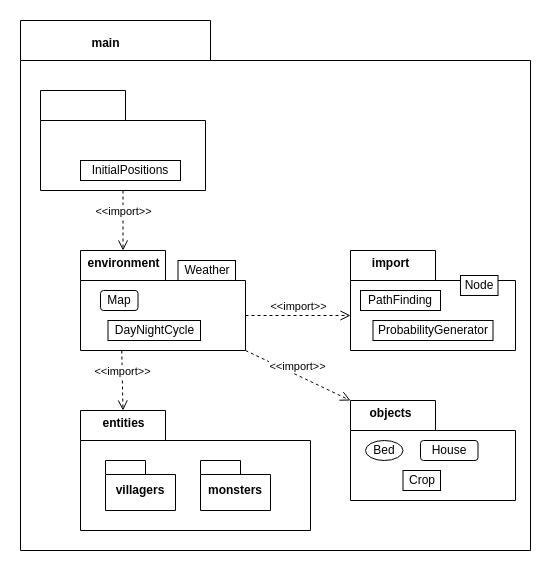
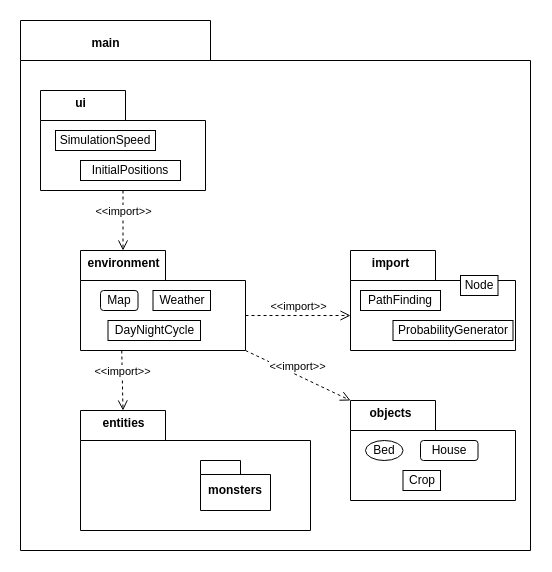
  <mxCell id="0" />
  <mxCell id="1" parent="0" />
  <mxCell id="2" value="" style="shape=folder;fontStyle=1;spacingTop=10;tabWidth=190;tabHeight=40;tabPosition=left;html=1;whiteSpace=wrap;labelPosition=center;verticalLabelPosition=middle;align=center;verticalAlign=middle;horizontal=1;" vertex="1" parent="1"><mxGeometry x="20" y="20" width="510" height="530" as="geometry" /></mxCell>
  <mxCell id="3" value="&amp;lt;&amp;lt;import&amp;gt;&amp;gt;" style="html=1;verticalAlign=bottom;endArrow=open;dashed=1;endSize=8;curved=0;rounded=0;exitX=0.5;exitY=1;exitDx=0;exitDy=0;exitPerimeter=0;entryX=0;entryY=0;entryDx=42.5;entryDy=0;entryPerimeter=0;" edge="1" parent="1" source="4" target="9"><mxGeometry relative="1" as="geometry"><mxPoint x="290" y="450" as="sourcePoint" /><mxPoint x="148" y="310" as="targetPoint" /><mxPoint as="offset" /></mxGeometry></mxCell>
  <mxCell id="4" value="" style="shape=folder;fontStyle=1;spacingTop=10;tabWidth=85;tabHeight=30;tabPosition=left;html=1;whiteSpace=wrap;" vertex="1" parent="1"><mxGeometry x="40" y="90" width="165" height="100" as="geometry" /></mxCell>
  <mxCell id="5" value="main" style="text;align=center;fontStyle=1;verticalAlign=middle;spacingLeft=3;spacingRight=3;strokeColor=none;rotatable=0;points=[[0,0.5],[1,0.5]];portConstraint=eastwest;html=1;" vertex="1" parent="1"><mxGeometry x="65" y="30" width="80" height="26" as="geometry" /></mxCell>
+ <mxCell id="6" value="ui" style="text;align=center;fontStyle=1;verticalAlign=middle;spacingLeft=3;spacingRight=3;strokeColor=none;rotatable=0;points=[[0,0.5],[1,0.5]];portConstraint=eastwest;html=1;" vertex="1" parent="1"><mxGeometry x="40" y="90" width="80" height="26" as="geometry" /></mxCell>
+ <mxCell id="7" value="SimulationSpeed" style="html=1;whiteSpace=wrap;" vertex="1" parent="1"><mxGeometry x="55" y="130" width="100" height="20" as="geometry" /></mxCell>
  <mxCell id="8" value="InitialPositions" style="html=1;whiteSpace=wrap;" vertex="1" parent="1"><mxGeometry x="80" y="160" width="100" height="20" as="geometry" /></mxCell>
  <mxCell id="9" value="" style="shape=folder;fontStyle=1;spacingTop=10;tabWidth=85;tabHeight=30;tabPosition=left;html=1;whiteSpace=wrap;" vertex="1" parent="1"><mxGeometry x="80" y="250" width="165" height="100" as="geometry" /></mxCell>
  <mxCell id="10" value="environment" style="text;align=center;fontStyle=1;verticalAlign=middle;spacingLeft=3;spacingRight=3;strokeColor=none;rotatable=0;points=[[0,0.5],[1,0.5]];portConstraint=eastwest;html=1;" vertex="1" parent="1"><mxGeometry x="82.5" y="250" width="80" height="26" as="geometry" /></mxCell>
  <mxCell id="11" value="" style="shape=folder;fontStyle=1;spacingTop=10;tabWidth=85;tabHeight=30;tabPosition=left;html=1;whiteSpace=wrap;" vertex="1" parent="1"><mxGeometry x="350" y="250" width="165" height="100" as="geometry" /></mxCell>
  <mxCell id="12" value="&amp;lt;&amp;lt;import&amp;gt;&amp;gt;" style="html=1;verticalAlign=bottom;endArrow=open;dashed=1;endSize=8;curved=0;rounded=0;exitX=0;exitY=0;exitDx=165;exitDy=65;exitPerimeter=0;entryX=0;entryY=0;entryDx=0;entryDy=65;entryPerimeter=0;" edge="1" parent="1" source="9" target="11"><mxGeometry relative="1" as="geometry"><mxPoint x="133" y="200" as="sourcePoint" /><mxPoint x="133" y="260" as="targetPoint" /><mxPoint as="offset" /></mxGeometry></mxCell>
  <mxCell id="13" value="import" style="text;align=center;fontStyle=1;verticalAlign=middle;spacingLeft=3;spacingRight=3;strokeColor=none;rotatable=0;points=[[0,0.5],[1,0.5]];portConstraint=eastwest;html=1;" vertex="1" parent="1"><mxGeometry x="350" y="250" width="80" height="26" as="geometry" /></mxCell>
  <mxCell id="14" value="" style="shape=folder;fontStyle=1;spacingTop=10;tabWidth=85;tabHeight=30;tabPosition=left;html=1;whiteSpace=wrap;" vertex="1" parent="1"><mxGeometry x="80" y="410" width="230" height="120" as="geometry" /></mxCell>
  <mxCell id="15" value="entities" style="text;align=center;fontStyle=1;verticalAlign=middle;spacingLeft=3;spacingRight=3;strokeColor=none;rotatable=0;points=[[0,0.5],[1,0.5]];portConstraint=eastwest;html=1;" vertex="1" parent="1"><mxGeometry x="82.5" y="410" width="80" height="26" as="geometry" /></mxCell>
  <mxCell id="16" value="&amp;lt;&amp;lt;import&amp;gt;&amp;gt;" style="html=1;verticalAlign=bottom;endArrow=open;dashed=1;endSize=8;curved=0;rounded=0;exitX=0.25;exitY=1;exitDx=0;exitDy=0;exitPerimeter=0;entryX=0;entryY=0;entryDx=42.5;entryDy=0;entryPerimeter=0;" edge="1" parent="1" source="9" target="14"><mxGeometry relative="1" as="geometry"><mxPoint x="255" y="325" as="sourcePoint" /><mxPoint x="122" y="430" as="targetPoint" /><mxPoint as="offset" /></mxGeometry></mxCell>
- <mxCell id="17" value="villagers" style="shape=folder;fontStyle=1;spacingTop=10;tabWidth=40;tabHeight=14;tabPosition=left;html=1;whiteSpace=wrap;" vertex="1" parent="1"><mxGeometry x="105" y="460" width="70" height="50" as="geometry" /></mxCell>
  <mxCell id="18" value="monsters" style="shape=folder;fontStyle=1;spacingTop=10;tabWidth=40;tabHeight=14;tabPosition=left;html=1;whiteSpace=wrap;" vertex="1" parent="1"><mxGeometry x="200" y="460" width="70" height="50" as="geometry" /></mxCell>
  <mxCell id="19" value="" style="shape=folder;fontStyle=1;spacingTop=10;tabWidth=85;tabHeight=30;tabPosition=left;html=1;whiteSpace=wrap;" vertex="1" parent="1"><mxGeometry x="350" y="400" width="165" height="100" as="geometry" /></mxCell>
  <mxCell id="20" value="&amp;lt;&amp;lt;import&amp;gt;&amp;gt;" style="html=1;verticalAlign=bottom;endArrow=open;dashed=1;endSize=8;curved=0;rounded=0;exitX=0;exitY=0;exitDx=165;exitDy=100;exitPerimeter=0;entryX=0;entryY=0;entryDx=0;entryDy=0;entryPerimeter=0;" edge="1" parent="1" source="9" target="19"><mxGeometry relative="1" as="geometry"><mxPoint x="255" y="325" as="sourcePoint" /><mxPoint x="360" y="325" as="targetPoint" /><mxPoint as="offset" /></mxGeometry></mxCell>
  <mxCell id="21" value="objects" style="text;align=center;fontStyle=1;verticalAlign=middle;spacingLeft=3;spacingRight=3;strokeColor=none;rotatable=0;points=[[0,0.5],[1,0.5]];portConstraint=eastwest;html=1;" vertex="1" parent="1"><mxGeometry x="350" y="400" width="80" height="26" as="geometry" /></mxCell>
  <mxCell id="22" value="Map" style="html=1;whiteSpace=wrap;rounded=1;" vertex="1" parent="1"><mxGeometry x="100" y="290" width="37.5" height="20" as="geometry" /></mxCell>
- <mxCell id="23" value="Weather" style="html=1;whiteSpace=wrap;" vertex="1" parent="1"><mxGeometry x="177.5" y="260" width="57.5" height="20" as="geometry" /></mxCell>
+ <mxCell id="23" value="Weather" style="html=1;whiteSpace=wrap;" vertex="1" parent="1"><mxGeometry x="152.5" y="290" width="57.5" height="20" as="geometry" /></mxCell>
  <mxCell id="24" value="DayNightCycle" style="html=1;whiteSpace=wrap;" vertex="1" parent="1"><mxGeometry x="107.5" y="320" width="92.5" height="20" as="geometry" /></mxCell>
  <mxCell id="25" value="PathFinding" style="html=1;whiteSpace=wrap;" vertex="1" parent="1"><mxGeometry x="360" y="290" width="80" height="20" as="geometry" /></mxCell>
  <mxCell id="26" value="Node" style="html=1;whiteSpace=wrap;" vertex="1" parent="1"><mxGeometry x="460" y="275" width="37.5" height="20" as="geometry" /></mxCell>
- <mxCell id="27" value="ProbabilityGenerator" style="html=1;whiteSpace=wrap;" vertex="1" parent="1"><mxGeometry x="372.5" y="320" width="120" height="20" as="geometry" /></mxCell>
+ <mxCell id="27" value="ProbabilityGenerator" style="html=1;whiteSpace=wrap;" vertex="1" parent="1"><mxGeometry x="392.5" y="320" width="120" height="20" as="geometry" /></mxCell>
  <mxCell id="28" value="Bed" style="ellipse;html=1;whiteSpace=wrap;" vertex="1" parent="1"><mxGeometry x="365" y="440" width="37.5" height="20" as="geometry" /></mxCell>
  <mxCell id="29" value="House" style="html=1;whiteSpace=wrap;rounded=1;" vertex="1" parent="1"><mxGeometry x="420" y="440" width="57.5" height="20" as="geometry" /></mxCell>
  <mxCell id="30" value="Crop" style="html=1;whiteSpace=wrap;" vertex="1" parent="1"><mxGeometry x="402.5" y="470" width="37.5" height="20" as="geometry" /></mxCell>
